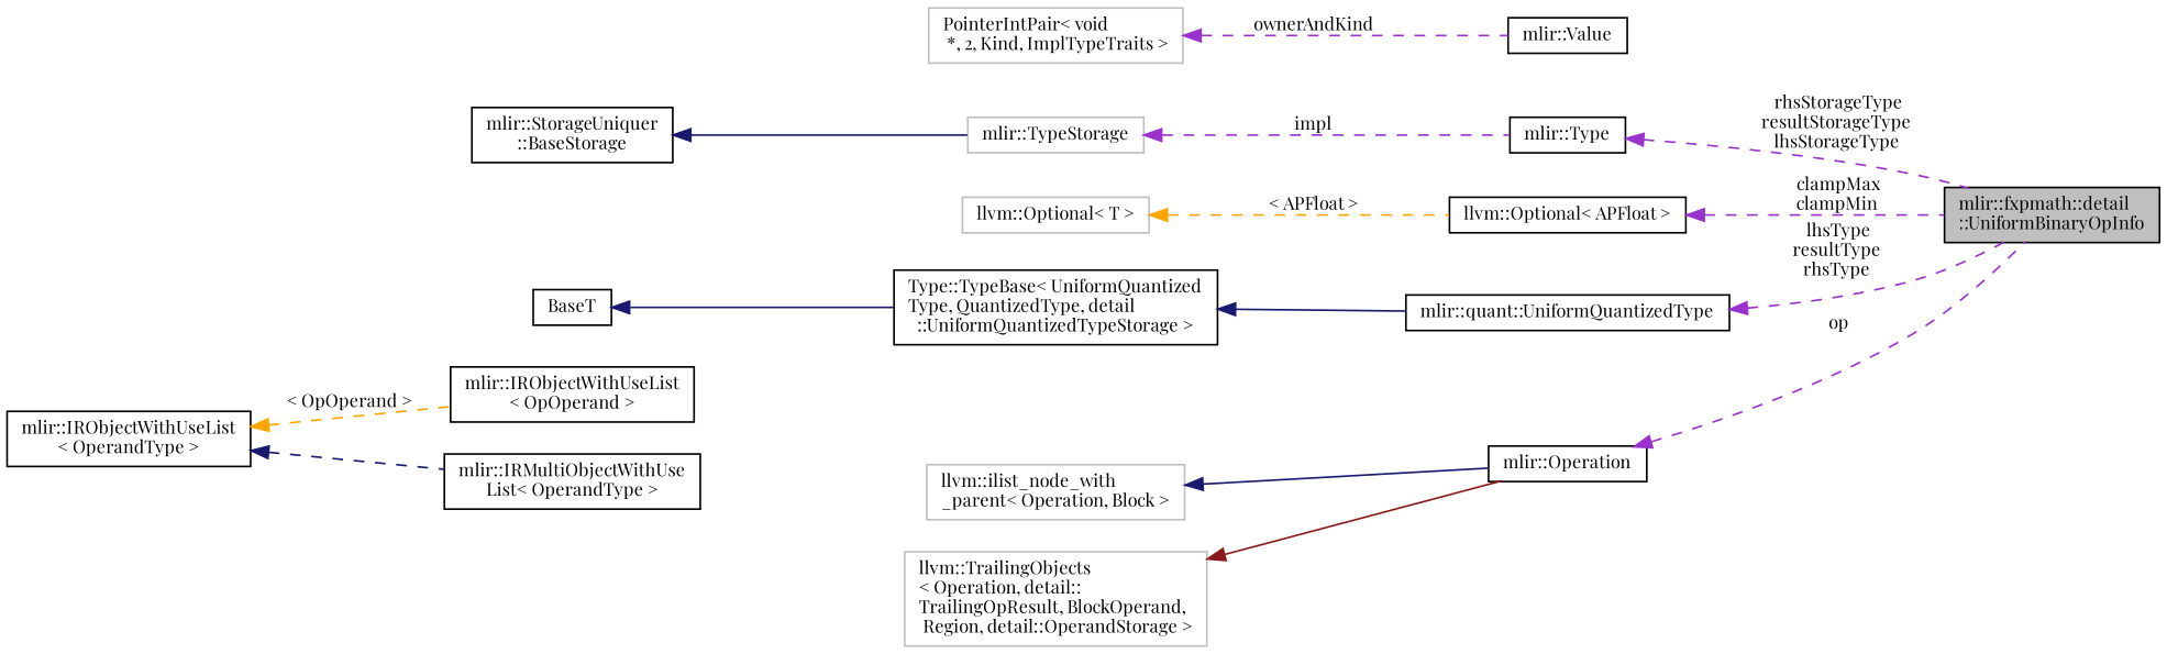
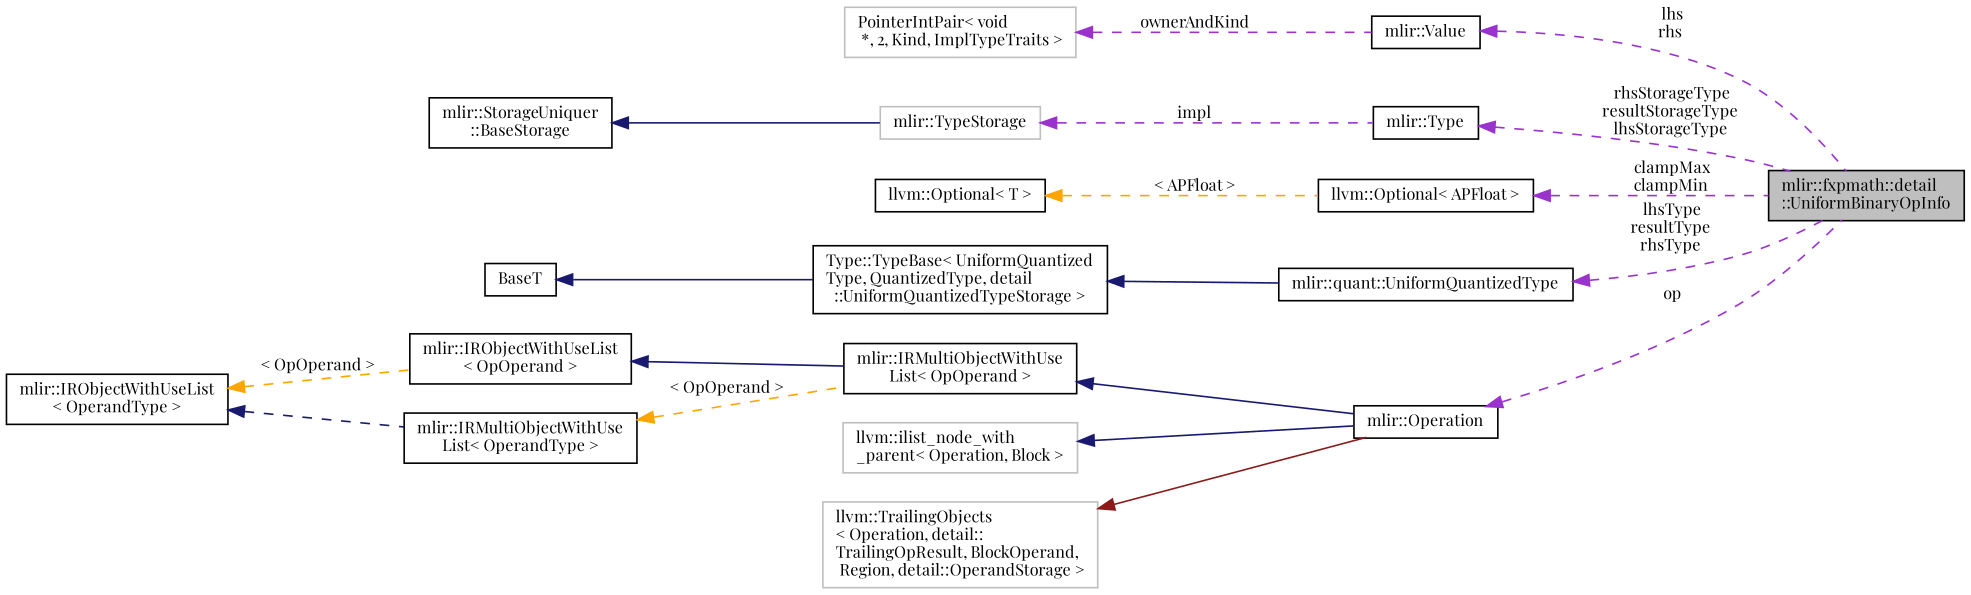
  digraph {
    fontname="Playfair Display"
    rankdir=LR
    node [color=black fontname="Playfair Display" fontsize=10 shape=record]
    edge [color=darkorchid3 dir=back fontname="Playfair Display" fontsize=10 labelfontname=Helvetica labelfontsize=10 style=dashed]
    n1 [fillcolor=grey75 fontcolor=black height=0.2 label="mlir::fxpmath::detail\l::UniformBinaryOpInfo" style=filled width=0.4]
    n2 [height=0.2 label="mlir::Value" width=0.4]
    n3 [color=grey75 height=0.2 label="PointerIntPair\< void\l *, 2, Kind, ImplTypeTraits \>" width=0.4]
    n4 [height=0.2 label="mlir::Type" width=0.4]
    n5 [color=grey75 height=0.2 label="mlir::TypeStorage" width=0.4]
    n6 [height=0.2 label="mlir::StorageUniquer\l::BaseStorage" width=0.4]
    n7 [height=0.2 label="llvm::Optional\< APFloat \>" width=0.4]
-   n8 [color=grey75 height=0.2 label="llvm::Optional\< T \>" width=0.4]
+   n8 [height=0.2 label="llvm::Optional\< T \>" width=0.4]
    n9 [height=0.2 label="mlir::quant::UniformQuantizedType" width=0.4]
    n10 [height=0.2 label="Type::TypeBase\< UniformQuantized\lType, QuantizedType, detail\l::UniformQuantizedTypeStorage \>" width=0.4]
    n11 [height=0.2 label=BaseT width=0.4]
    n12 [height=0.2 label="mlir::Operation" width=0.4]
+   n13 [height=0.2 label="mlir::IRMultiObjectWithUse\lList\< OpOperand \>" width=0.4]
    n14 [height=0.2 label="mlir::IRObjectWithUseList\l\< OpOperand \>" width=0.4]
    n15 [height=0.2 label="mlir::IRObjectWithUseList\l\< OperandType \>" width=0.4]
    n16 [height=0.2 label="mlir::IRMultiObjectWithUse\lList\< OperandType \>" width=0.4]
    n17 [color=grey75 height=0.2 label="llvm::ilist_node_with\l_parent\< Operation, Block \>" width=0.4]
    n18 [color=grey75 height=0.2 label="llvm::TrailingObjects\l\< Operation, detail::\lTrailingOpResult, BlockOperand,\l Region, detail::OperandStorage \>" width=0.4]
+   n2 -> n1 [label=" lhs\nrhs"]
    n3 -> n2 [label=" ownerAndKind"]
    n4 -> n1 [label=" rhsStorageType\nresultStorageType\nlhsStorageType"]
    n5 -> n4 [label=" impl"]
    n6 -> n5 [color=midnightblue style=solid]
    n7 -> n1 [label=" clampMax\nclampMin"]
    n8 -> n7 [color=orange label=" \< APFloat \>"]
    n9 -> n1 [label=" lhsType\nresultType\nrhsType"]
    n10 -> n9 [color=midnightblue style=solid]
    n11 -> n10 [color=midnightblue style=solid]
    n12 -> n1 [label=" op"]
+   n13 -> n12 [color=midnightblue style=solid]
+   n14 -> n13 [color=midnightblue style=solid]
    n15 -> n14 [color=orange label=" \< OpOperand \>"]
    n15 -> n16 [color=midnightblue]
+   n16 -> n13 [color=orange label=" \< OpOperand \>"]
    n17 -> n12 [color=midnightblue style=solid]
    n18 -> n12 [color=firebrick4 style=solid]
  }
